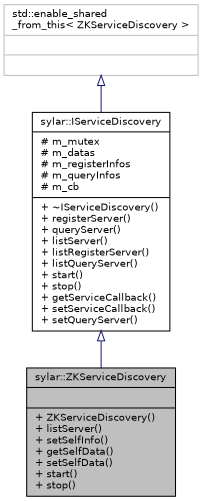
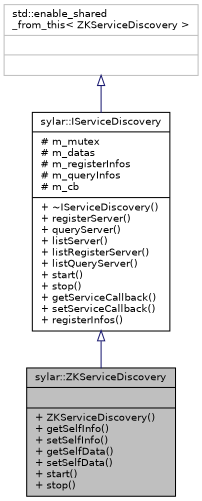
  digraph {
    node [color=black fillcolor=white fontname=Helvetica fontsize=10 shape=record style=filled]
    edge [arrowtail=onormal color=midnightblue dir=back fontname=Helvetica fontsize=10 labelfontname=Helvetica labelfontsize=10 style=solid]
-   n1 [fillcolor=grey75 fontcolor=black height=0.2 label="{sylar::ZKServiceDiscovery\n||+ ZKServiceDiscovery()\l+ listServer()\l+ setSelfInfo()\l+ getSelfData()\l+ setSelfData()\l+ start()\l+ stop()\l}" width=0.4]
-   n2 [height=0.2 label="{sylar::IServiceDiscovery\n|# m_mutex\l# m_datas\l# m_registerInfos\l# m_queryInfos\l# m_cb\l|+ ~IServiceDiscovery()\l+ registerServer()\l+ queryServer()\l+ listServer()\l+ listRegisterServer()\l+ listQueryServer()\l+ start()\l+ stop()\l+ getServiceCallback()\l+ setServiceCallback()\l+ setQueryServer()\l}" width=0.4]
+   n1 [fillcolor=grey75 fontcolor=black height=0.2 label="{sylar::ZKServiceDiscovery\n||+ ZKServiceDiscovery()\l+ getSelfInfo()\l+ setSelfInfo()\l+ getSelfData()\l+ setSelfData()\l+ start()\l+ stop()\l}" width=0.4]
+   n2 [height=0.2 label="{sylar::IServiceDiscovery\n|# m_mutex\l# m_datas\l# m_registerInfos\l# m_queryInfos\l# m_cb\l|+ ~IServiceDiscovery()\l+ registerServer()\l+ queryServer()\l+ listServer()\l+ listRegisterServer()\l+ listQueryServer()\l+ start()\l+ stop()\l+ getServiceCallback()\l+ setServiceCallback()\l+ registerInfos()\l}" width=0.4]
    n3 [color=grey75 height=0.2 label="{std::enable_shared\l_from_this\< ZKServiceDiscovery \>\n||}" width=0.4]
    n2 -> n1
    n3 -> n2
  }
